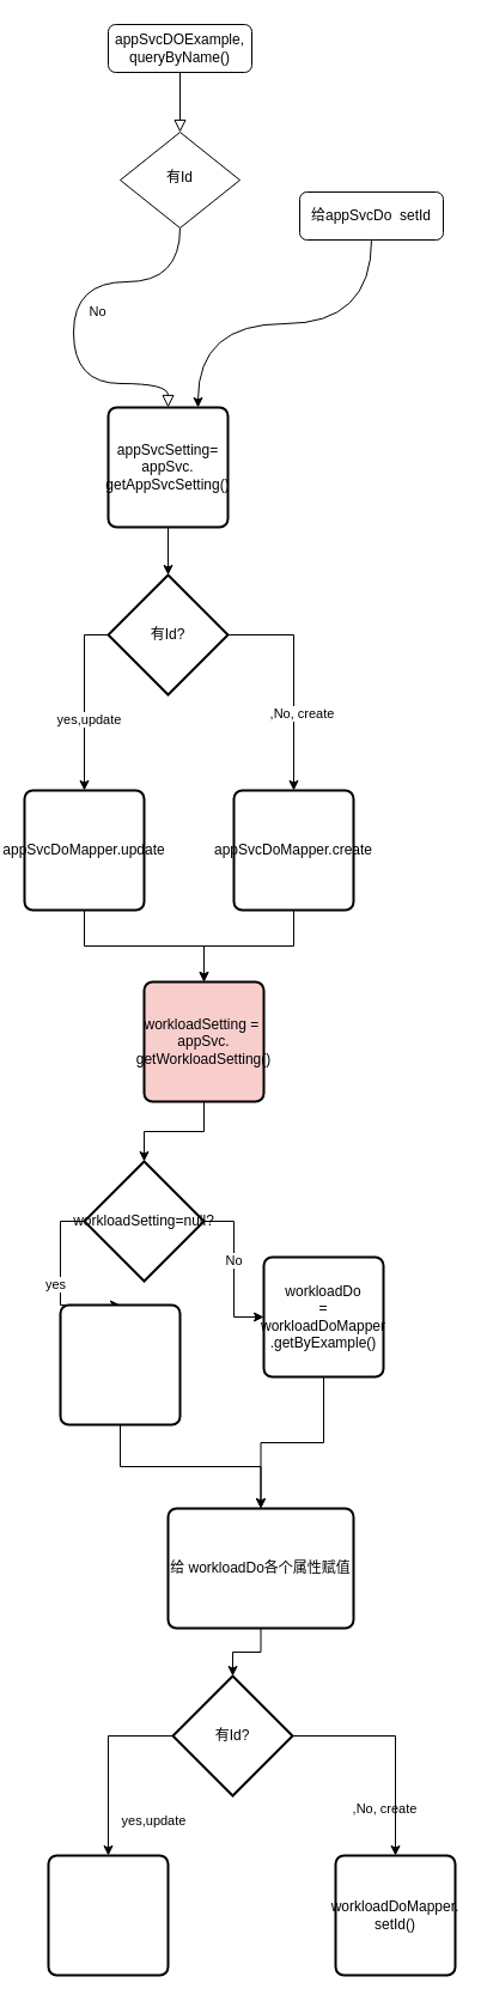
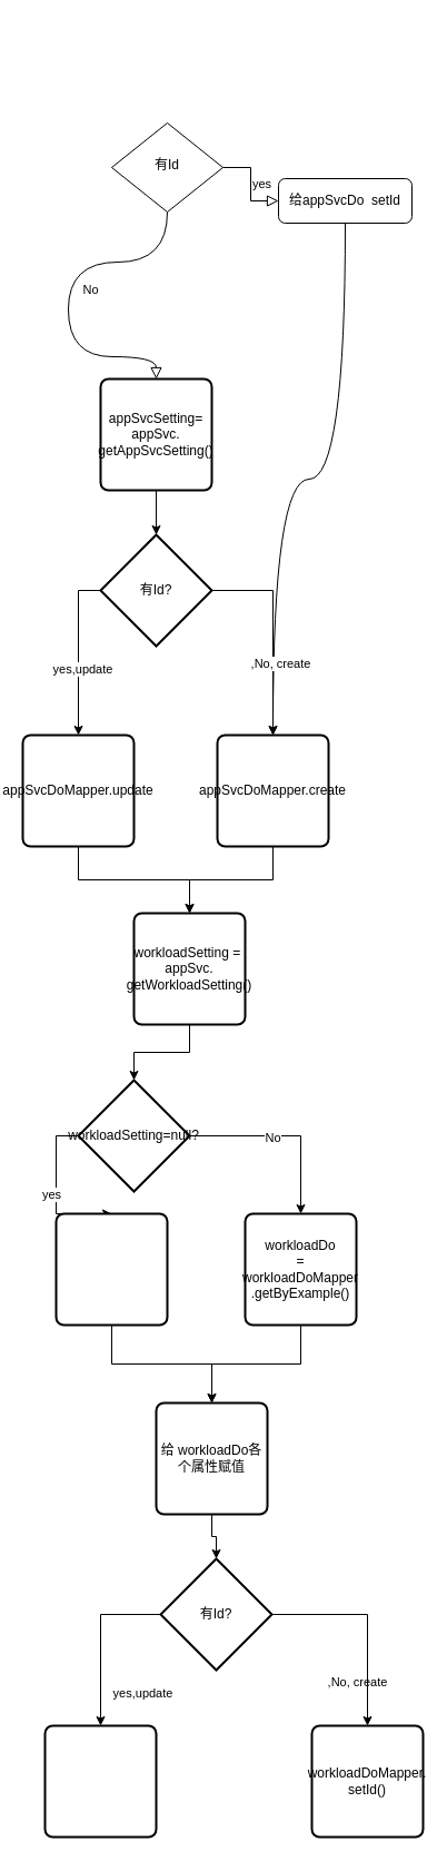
  <mxCell id="0" />
  <mxCell id="1" parent="0" />
- <mxCell id="2" value="" style="rounded=0;html=1;jettySize=auto;orthogonalLoop=1;fontSize=11;endArrow=block;endFill=0;endSize=8;strokeWidth=1;shadow=0;labelBackgroundColor=none;edgeStyle=orthogonalEdgeStyle;" parent="1" source="3" target="6" edge="1"><mxGeometry relative="1" as="geometry" /></mxCell>
- <mxCell id="3" value="appSvcDOExample, queryByName()" style="rounded=1;whiteSpace=wrap;html=1;fontSize=12;glass=0;strokeWidth=1;shadow=0;" parent="1" vertex="1"><mxGeometry x="90" y="20" width="120" height="40" as="geometry" /></mxCell>
  <mxCell id="4" value="No" style="rounded=0;html=1;jettySize=auto;orthogonalLoop=1;fontSize=11;endArrow=block;endFill=0;endSize=8;strokeWidth=1;shadow=0;labelBackgroundColor=none;edgeStyle=orthogonalEdgeStyle;exitX=0.5;exitY=1;exitDx=0;exitDy=0;curved=1;entryX=0.5;entryY=0;entryDx=0;entryDy=0;" parent="1" source="6" target="10" edge="1"><mxGeometry y="20" relative="1" as="geometry"><mxPoint as="offset" /><mxPoint x="50" y="140" as="sourcePoint" /><mxPoint x="60" y="280" as="targetPoint" /><Array as="points"><mxPoint x="150" y="235" /><mxPoint x="61" y="235" /><mxPoint x="61" y="320" /></Array></mxGeometry></mxCell>
+ <mxCell id="5" value="yes" style="edgeStyle=orthogonalEdgeStyle;rounded=0;html=1;jettySize=auto;orthogonalLoop=1;fontSize=11;endArrow=block;endFill=0;endSize=8;strokeWidth=1;shadow=0;labelBackgroundColor=none;" parent="1" source="6" target="8" edge="1"><mxGeometry y="10" relative="1" as="geometry"><mxPoint as="offset" /></mxGeometry></mxCell>
  <mxCell id="6" value="有Id" style="rhombus;whiteSpace=wrap;html=1;shadow=0;fontFamily=Helvetica;fontSize=12;align=center;strokeWidth=1;spacing=6;spacingTop=-4;" parent="1" vertex="1"><mxGeometry x="100" y="110" width="100" height="80" as="geometry" /></mxCell>
- <mxCell id="7" style="edgeStyle=orthogonalEdgeStyle;rounded=0;orthogonalLoop=1;jettySize=auto;html=1;entryX=0.75;entryY=0;entryDx=0;entryDy=0;curved=1;exitX=0.5;exitY=1;exitDx=0;exitDy=0;" edge="1" parent="1" source="8" target="10"><mxGeometry relative="1" as="geometry"><mxPoint x="335" y="250" as="sourcePoint" /><mxPoint x="250" y="440" as="targetPoint" /></mxGeometry></mxCell>
+ <mxCell id="7" style="edgeStyle=orthogonalEdgeStyle;rounded=0;orthogonalLoop=1;jettySize=auto;html=1;curved=1;exitX=0.5;exitY=1;exitDx=0;exitDy=0;" edge="1" parent="1" source="8" target="19"><mxGeometry relative="1" as="geometry"><mxPoint x="335" y="250" as="sourcePoint" /><mxPoint x="250" y="440" as="targetPoint" /></mxGeometry></mxCell>
  <mxCell id="8" value="给appSvcDo&amp;nbsp; setId" style="rounded=1;whiteSpace=wrap;html=1;fontSize=12;glass=0;strokeWidth=1;shadow=0;" parent="1" vertex="1"><mxGeometry x="250" y="160" width="120" height="40" as="geometry" /></mxCell>
  <mxCell id="9" style="edgeStyle=orthogonalEdgeStyle;rounded=0;orthogonalLoop=1;jettySize=auto;html=1;exitX=0.5;exitY=1;exitDx=0;exitDy=0;entryX=0.5;entryY=0;entryDx=0;entryDy=0;entryPerimeter=0;" edge="1" parent="1" source="10" target="17"><mxGeometry relative="1" as="geometry" /></mxCell>
  <mxCell id="10" value="appSvcSetting=&lt;br&gt;appSvc.&lt;br&gt;getAppSvcSetting()" style="rounded=1;whiteSpace=wrap;html=1;absoluteArcSize=1;arcSize=14;strokeWidth=2;" vertex="1" parent="1"><mxGeometry x="90" y="340" width="100" height="100" as="geometry" /></mxCell>
  <mxCell id="11" style="edgeStyle=orthogonalEdgeStyle;rounded=0;orthogonalLoop=1;jettySize=auto;html=1;exitX=0.5;exitY=1;exitDx=0;exitDy=0;" edge="1" parent="1" source="12" target="21"><mxGeometry relative="1" as="geometry"><mxPoint x="-40" y="810" as="sourcePoint" /><mxPoint x="55.6" y="864" as="targetPoint" /></mxGeometry></mxCell>
  <mxCell id="12" value="appSvcDoMapper.update" style="rounded=1;whiteSpace=wrap;html=1;absoluteArcSize=1;arcSize=14;strokeWidth=2;" vertex="1" parent="1"><mxGeometry x="20" y="660" width="100" height="100" as="geometry" /></mxCell>
  <mxCell id="13" style="edgeStyle=orthogonalEdgeStyle;rounded=0;orthogonalLoop=1;jettySize=auto;html=1;exitX=0;exitY=0.5;exitDx=0;exitDy=0;exitPerimeter=0;entryX=0.5;entryY=0;entryDx=0;entryDy=0;" edge="1" parent="1" source="17" target="12"><mxGeometry relative="1" as="geometry" /></mxCell>
  <mxCell id="14" value="yes,update" style="edgeLabel;html=1;align=center;verticalAlign=middle;resizable=0;points=[];" vertex="1" connectable="0" parent="13"><mxGeometry x="0.2" y="3" relative="1" as="geometry"><mxPoint as="offset" /></mxGeometry></mxCell>
  <mxCell id="15" style="edgeStyle=orthogonalEdgeStyle;rounded=0;orthogonalLoop=1;jettySize=auto;html=1;entryX=0.5;entryY=0;entryDx=0;entryDy=0;" edge="1" parent="1" source="17" target="19"><mxGeometry relative="1" as="geometry" /></mxCell>
  <mxCell id="16" value=",No, create" style="edgeLabel;html=1;align=center;verticalAlign=middle;resizable=0;points=[];" vertex="1" connectable="0" parent="15"><mxGeometry x="0.3" y="4" relative="1" as="geometry"><mxPoint x="2" as="offset" /></mxGeometry></mxCell>
  <mxCell id="17" value="有Id?" style="strokeWidth=2;html=1;shape=mxgraph.flowchart.decision;whiteSpace=wrap;" vertex="1" parent="1"><mxGeometry x="90" y="480" width="100" height="100" as="geometry" /></mxCell>
  <mxCell id="18" style="edgeStyle=orthogonalEdgeStyle;rounded=0;orthogonalLoop=1;jettySize=auto;html=1;entryX=0.5;entryY=0;entryDx=0;entryDy=0;" edge="1" parent="1" source="19" target="21"><mxGeometry relative="1" as="geometry" /></mxCell>
  <mxCell id="19" value="appSvcDoMapper.create" style="rounded=1;whiteSpace=wrap;html=1;absoluteArcSize=1;arcSize=14;strokeWidth=2;" vertex="1" parent="1"><mxGeometry x="195" y="660" width="100" height="100" as="geometry" /></mxCell>
  <mxCell id="20" style="edgeStyle=orthogonalEdgeStyle;rounded=0;orthogonalLoop=1;jettySize=auto;html=1;exitX=0.5;exitY=1;exitDx=0;exitDy=0;entryX=0.5;entryY=0;entryDx=0;entryDy=0;entryPerimeter=0;" edge="1" parent="1" source="21" target="26"><mxGeometry relative="1" as="geometry" /></mxCell>
- <mxCell id="21" value="workloadSetting =&amp;nbsp;&lt;br&gt;appSvc.&lt;br&gt;getWorkloadSetting()" style="rounded=1;whiteSpace=wrap;html=1;absoluteArcSize=1;arcSize=14;strokeWidth=2;fillColor=#f8cecc;" vertex="1" parent="1"><mxGeometry x="120" y="820" width="100" height="100" as="geometry" /></mxCell>
+ <mxCell id="21" value="workloadSetting =&amp;nbsp;&lt;br&gt;appSvc.&lt;br&gt;getWorkloadSetting()" style="rounded=1;whiteSpace=wrap;html=1;absoluteArcSize=1;arcSize=14;strokeWidth=2;" vertex="1" parent="1"><mxGeometry x="120" y="820" width="100" height="100" as="geometry" /></mxCell>
  <mxCell id="22" style="edgeStyle=orthogonalEdgeStyle;rounded=0;orthogonalLoop=1;jettySize=auto;html=1;exitX=1;exitY=0.5;exitDx=0;exitDy=0;exitPerimeter=0;" edge="1" parent="1" source="26" target="30"><mxGeometry relative="1" as="geometry" /></mxCell>
  <mxCell id="23" value="No" style="edgeLabel;html=1;align=center;verticalAlign=middle;resizable=0;points=[];" vertex="1" connectable="0" parent="22"><mxGeometry x="-0.124" y="-1" relative="1" as="geometry"><mxPoint as="offset" /></mxGeometry></mxCell>
  <mxCell id="24" style="edgeStyle=orthogonalEdgeStyle;rounded=0;orthogonalLoop=1;jettySize=auto;html=1;exitX=0;exitY=0.5;exitDx=0;exitDy=0;exitPerimeter=0;entryX=0.5;entryY=0;entryDx=0;entryDy=0;" edge="1" parent="1" source="26" target="28"><mxGeometry relative="1" as="geometry" /></mxCell>
  <mxCell id="25" value="yes" style="edgeLabel;html=1;align=center;verticalAlign=middle;resizable=0;points=[];" vertex="1" connectable="0" parent="24"><mxGeometry x="0.022" y="-5" relative="1" as="geometry"><mxPoint as="offset" /></mxGeometry></mxCell>
  <mxCell id="26" value="workloadSetting=null?" style="strokeWidth=2;html=1;shape=mxgraph.flowchart.decision;whiteSpace=wrap;" vertex="1" parent="1"><mxGeometry x="70" y="970" width="100" height="100" as="geometry" /></mxCell>
  <mxCell id="27" style="edgeStyle=orthogonalEdgeStyle;rounded=0;orthogonalLoop=1;jettySize=auto;html=1;exitX=0.5;exitY=1;exitDx=0;exitDy=0;entryX=0.5;entryY=0;entryDx=0;entryDy=0;" edge="1" parent="1" source="28" target="32"><mxGeometry relative="1" as="geometry" /></mxCell>
  <mxCell id="28" value="" style="rounded=1;whiteSpace=wrap;html=1;absoluteArcSize=1;arcSize=14;strokeWidth=2;" vertex="1" parent="1"><mxGeometry x="50" y="1090" width="100" height="100" as="geometry" /></mxCell>
  <mxCell id="29" style="edgeStyle=orthogonalEdgeStyle;rounded=0;orthogonalLoop=1;jettySize=auto;html=1;exitX=0.5;exitY=1;exitDx=0;exitDy=0;entryX=0.5;entryY=0;entryDx=0;entryDy=0;" edge="1" parent="1" source="30" target="32"><mxGeometry relative="1" as="geometry" /></mxCell>
- <mxCell id="30" value="workloadDo&lt;br&gt;=&lt;br&gt;workloadDoMapper&lt;br&gt;.getByExample()" style="rounded=1;whiteSpace=wrap;html=1;absoluteArcSize=1;arcSize=14;strokeWidth=2;" vertex="1" parent="1"><mxGeometry x="220" y="1050" width="100" height="100" as="geometry" /></mxCell>
+ <mxCell id="30" value="workloadDo&lt;br&gt;=&lt;br&gt;workloadDoMapper&lt;br&gt;.getByExample()" style="rounded=1;whiteSpace=wrap;html=1;absoluteArcSize=1;arcSize=14;strokeWidth=2;" vertex="1" parent="1"><mxGeometry x="220" y="1090" width="100" height="100" as="geometry" /></mxCell>
  <mxCell id="31" style="edgeStyle=orthogonalEdgeStyle;rounded=0;orthogonalLoop=1;jettySize=auto;html=1;exitX=0.5;exitY=1;exitDx=0;exitDy=0;entryX=0.5;entryY=0;entryDx=0;entryDy=0;entryPerimeter=0;" edge="1" parent="1" source="32" target="37"><mxGeometry relative="1" as="geometry" /></mxCell>
- <mxCell id="32" value="给 workloadDo各个属性赋值" style="rounded=1;whiteSpace=wrap;html=1;absoluteArcSize=1;arcSize=14;strokeWidth=2;" vertex="1" parent="1"><mxGeometry x="140" y="1260" width="155" height="100" as="geometry" /></mxCell>
+ <mxCell id="32" value="给 workloadDo各个属性赋值" style="rounded=1;whiteSpace=wrap;html=1;absoluteArcSize=1;arcSize=14;strokeWidth=2;" vertex="1" parent="1"><mxGeometry x="140" y="1260" width="100" height="100" as="geometry" /></mxCell>
  <mxCell id="33" value="yes,update" style="edgeLabel;html=1;align=center;verticalAlign=middle;resizable=0;points=[];" vertex="1" connectable="0" parent="1"><mxGeometry x="127" y="1520" as="geometry" /></mxCell>
  <mxCell id="34" value=",No, create" style="edgeLabel;html=1;align=center;verticalAlign=middle;resizable=0;points=[];" vertex="1" connectable="0" parent="1"><mxGeometry x="320" y="1510" as="geometry" /></mxCell>
  <mxCell id="35" style="edgeStyle=orthogonalEdgeStyle;rounded=0;orthogonalLoop=1;jettySize=auto;html=1;exitX=0;exitY=0.5;exitDx=0;exitDy=0;exitPerimeter=0;entryX=0.5;entryY=0;entryDx=0;entryDy=0;" edge="1" parent="1" source="37" target="38"><mxGeometry relative="1" as="geometry" /></mxCell>
  <mxCell id="36" style="edgeStyle=orthogonalEdgeStyle;rounded=0;orthogonalLoop=1;jettySize=auto;html=1;exitX=1;exitY=0.5;exitDx=0;exitDy=0;exitPerimeter=0;" edge="1" parent="1" source="37" target="39"><mxGeometry relative="1" as="geometry" /></mxCell>
  <mxCell id="37" value="有Id?" style="strokeWidth=2;html=1;shape=mxgraph.flowchart.decision;whiteSpace=wrap;" vertex="1" parent="1"><mxGeometry x="144" y="1400" width="100" height="100" as="geometry" /></mxCell>
  <mxCell id="38" value="" style="rounded=1;whiteSpace=wrap;html=1;absoluteArcSize=1;arcSize=14;strokeWidth=2;" vertex="1" parent="1"><mxGeometry x="40" y="1550" width="100" height="100" as="geometry" /></mxCell>
  <mxCell id="39" value="workloadDoMapper.&lt;br&gt;setId()" style="rounded=1;whiteSpace=wrap;html=1;absoluteArcSize=1;arcSize=14;strokeWidth=2;" vertex="1" parent="1"><mxGeometry x="280" y="1550" width="100" height="100" as="geometry" /></mxCell>
